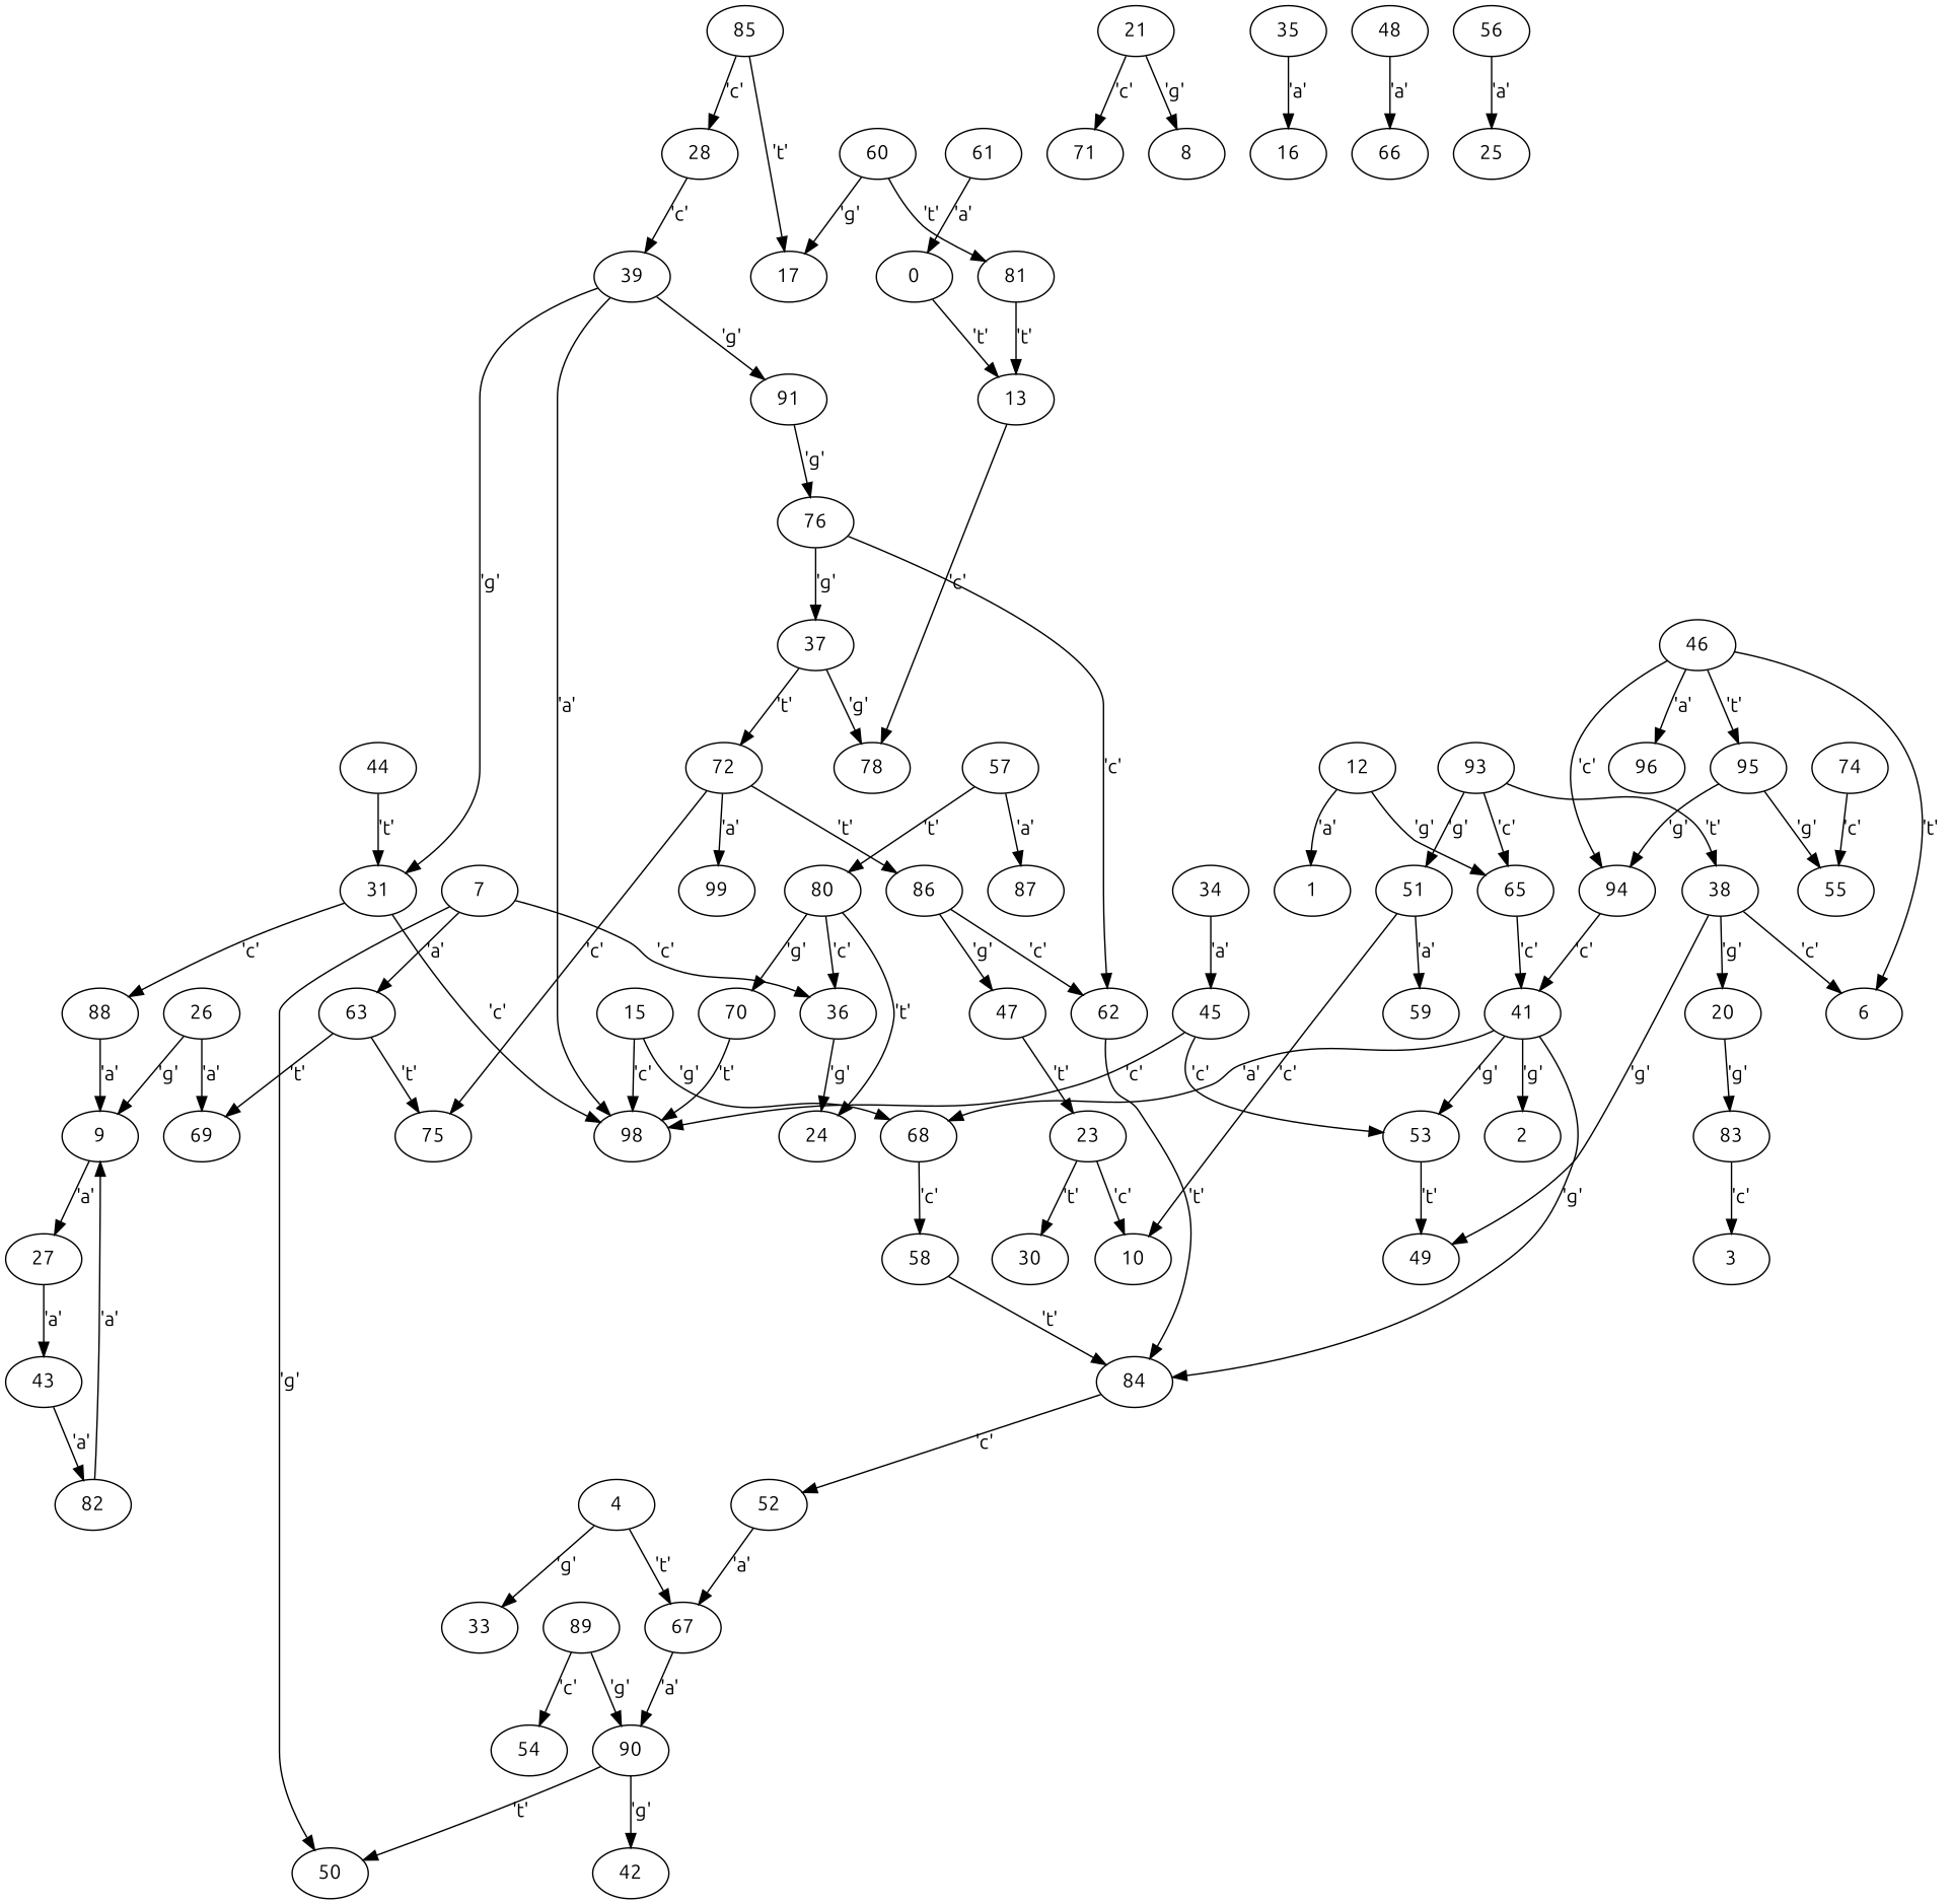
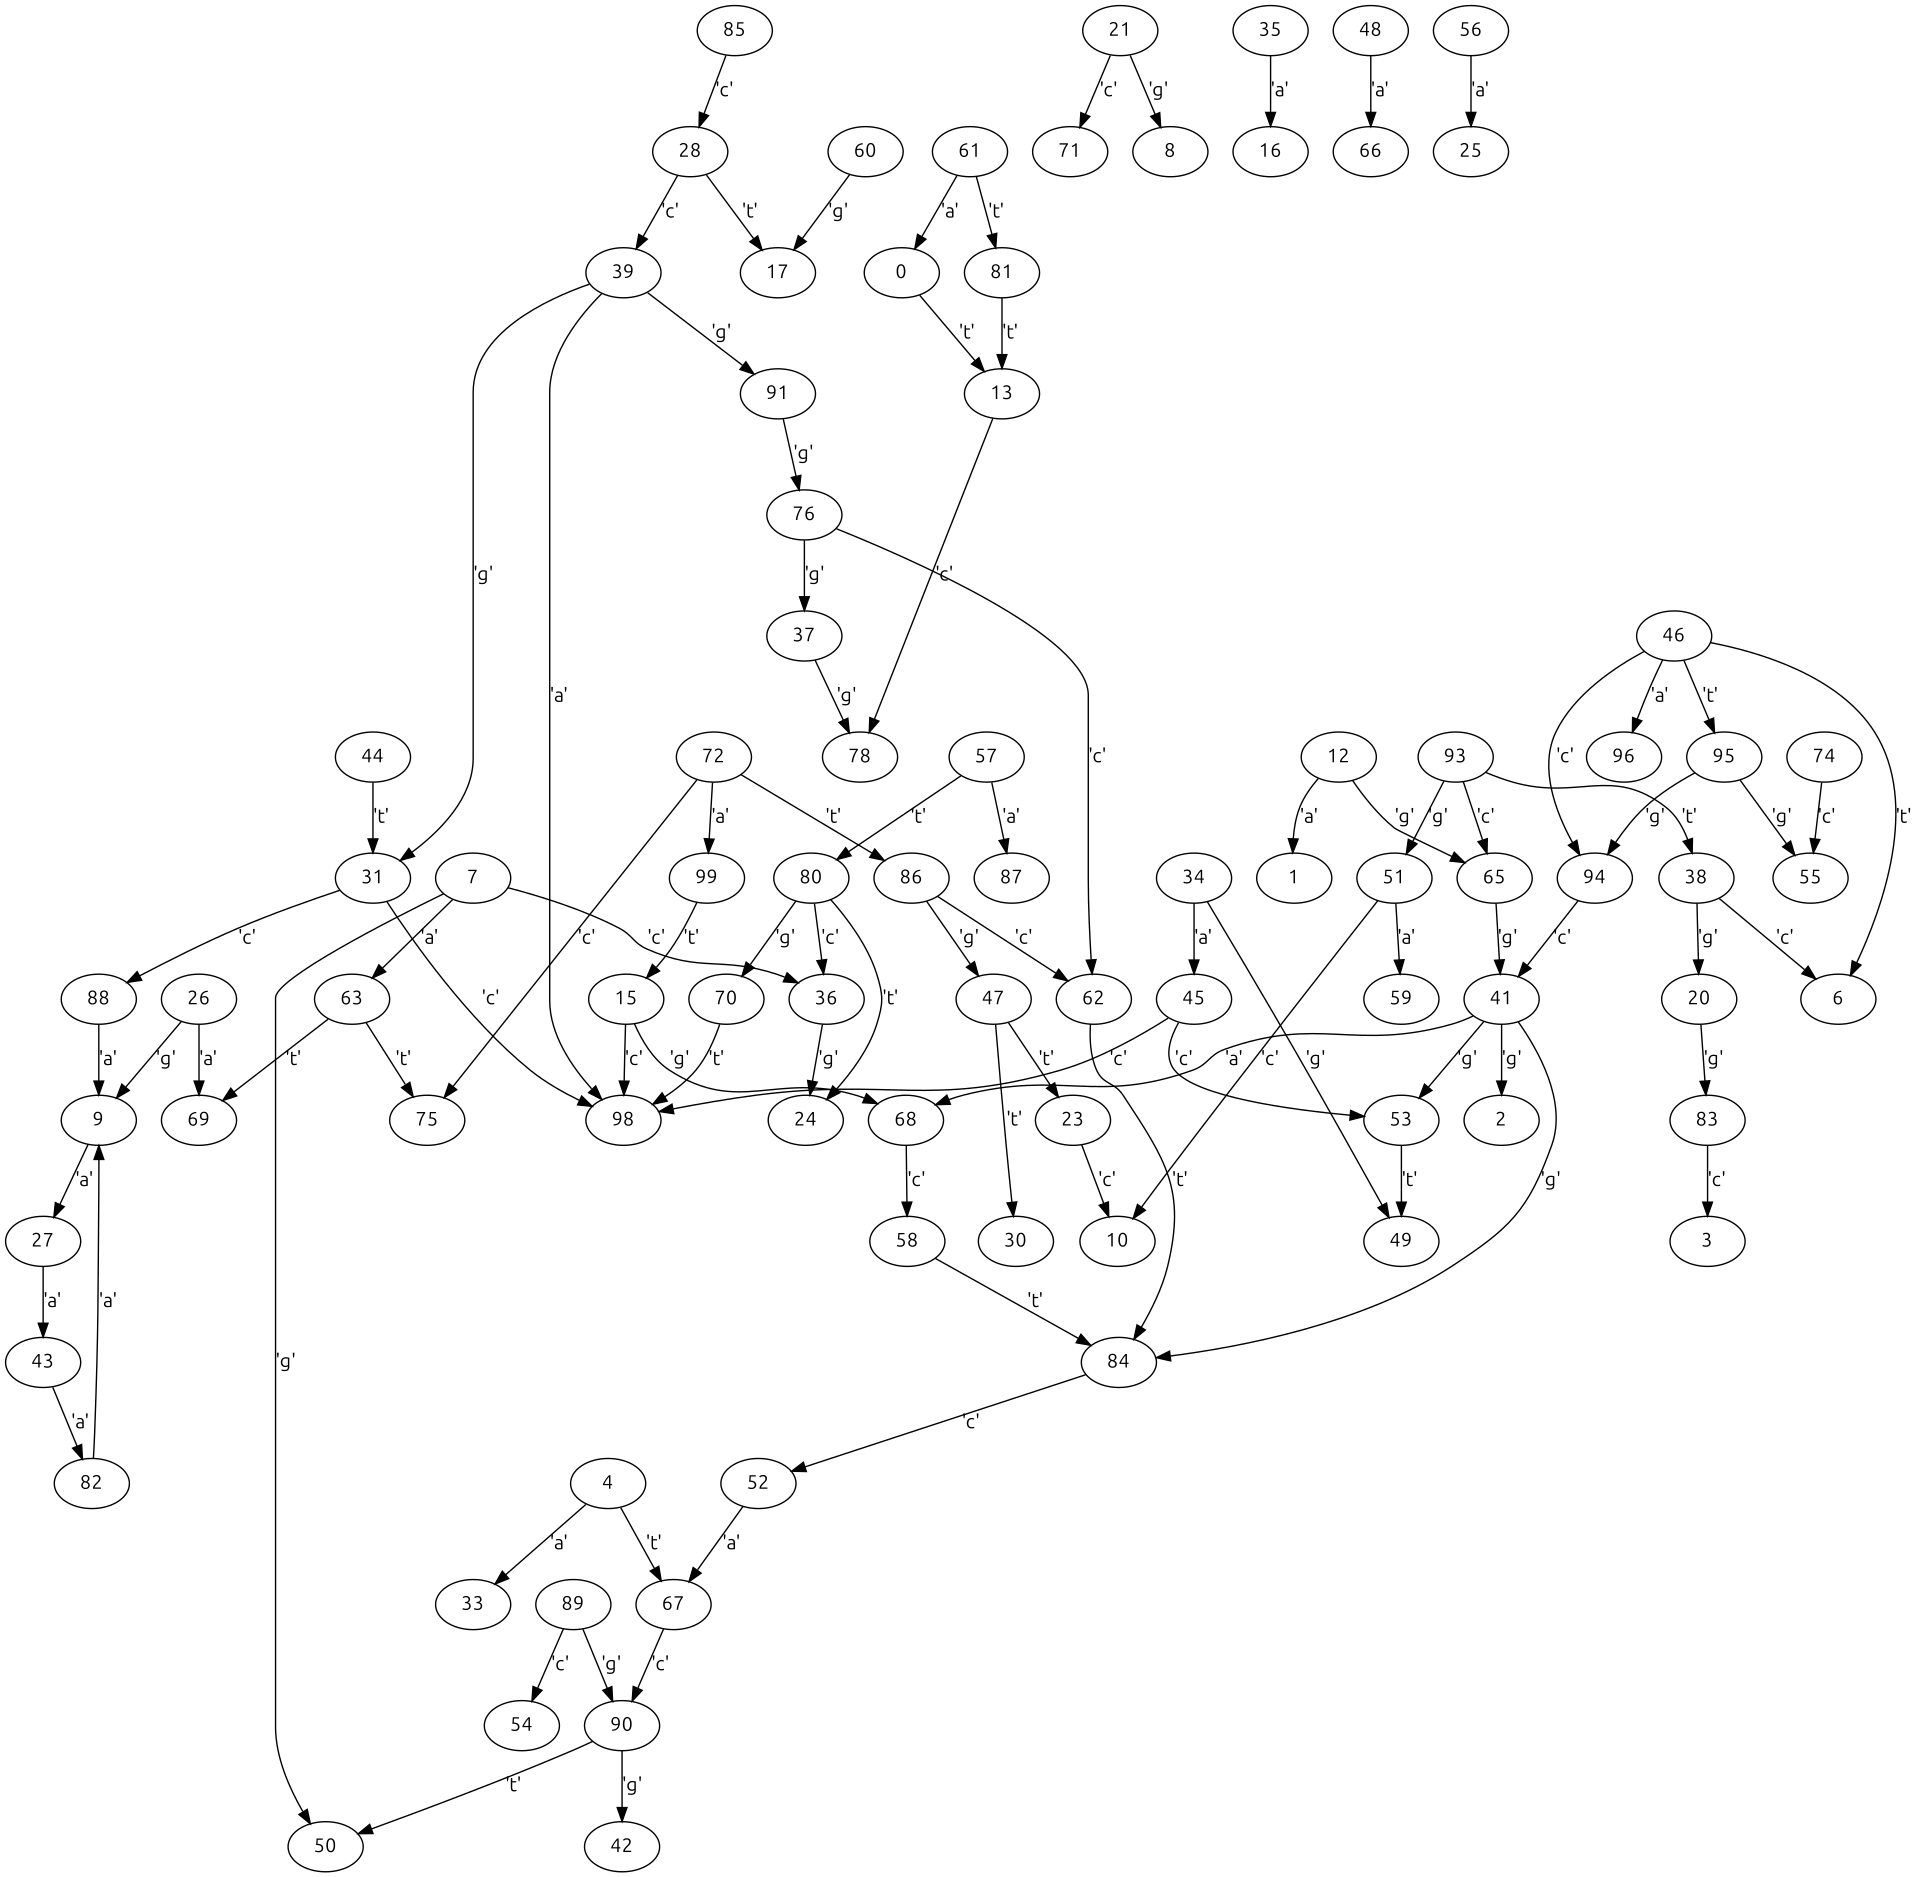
  digraph {
    fontname=Ubuntu
    node [fontname=Ubuntu]
    edge [fontname=Ubuntu]
    0
    13
    78
    88
    9
    27
    43
    82
    4
    67
    n11 [label=33]
    90
    50
    42
    7
    63
    36
    69
    75
    24
    91
    76
    12
    1
    65
    41
    68
    53
    84
    2
    15
    98
    58
    n34 [label=39]
    31
    62
    n37 [label=37]
    20
    83
    3
    21
    71
    8
    23
    30
    10
    26
    28
    17
    34
    45
    49
    35
    16
    38
    6
    52
    44
    46
    94
    96
    95
    55
    47
    48
    66
    51
    59
    56
    25
    57
    80
    87
    70
    60
    81
    61
    72
    99
    86
    74
    85
    89
    54
    93
    0 -> 13 [label="'t'"]
    13 -> 78 [label="'c'"]
    88 -> 9 [label="'a'"]
    9 -> 27 [label="'a'"]
    27 -> 43 [label="'a'"]
    43 -> 82 [label="'a'"]
    82 -> 9 [label="'a'"]
    4 -> 67 [label="'t'"]
-   4 -> n11 [label="'g'"]
-   67 -> 90 [label="'a'"]
+   4 -> n11 [label="'a'"]
+   67 -> 90 [label="'c'"]
    90 -> 50 [label="'t'"]
    90 -> 42 [label="'g'"]
    7 -> 50 [label="'g'"]
    7 -> 63 [label="'a'"]
    7 -> 36 [label="'c'"]
    63 -> 69 [label="'t'"]
    63 -> 75 [label="'t'"]
    36 -> 24 [label="'g'"]
    91 -> 76 [label="'g'"]
    76 -> 62 [label="'c'"]
    76 -> n37 [label="'g'"]
    12 -> 1 [label="'a'"]
    12 -> 65 [label="'g'"]
-   65 -> 41 [label="'c'"]
+   65 -> 41 [label="'g'"]
    41 -> 68 [label="'a'"]
    41 -> 53 [label="'g'"]
    41 -> 84 [label="'g'"]
    41 -> 2 [label="'g'"]
    68 -> 58 [label="'c'"]
    53 -> 49 [label="'t'"]
    84 -> 52 [label="'c'"]
    15 -> 68 [label="'g'"]
    15 -> 98 [label="'c'"]
    58 -> 84 [label="'t'"]
    n34 -> 91 [label="'g'"]
    n34 -> 98 [label="'a'"]
    n34 -> 31 [label="'g'"]
    31 -> 88 [label="'c'"]
    31 -> 98 [label="'c'"]
    62 -> 84 [label="'t'"]
    n37 -> 78 [label="'g'"]
-   n37 -> 72 [label="'t'"]
    20 -> 83 [label="'g'"]
    83 -> 3 [label="'c'"]
    21 -> 71 [label="'c'"]
    21 -> 8 [label="'g'"]
-   23 -> 30 [label="'t'"]
+   47 -> 30 [label="'t'"]
    23 -> 10 [label="'c'"]
    26 -> 9 [label="'g'"]
    26 -> 69 [label="'a'"]
    28 -> n34 [label="'c'"]
-   85 -> 17 [label="'t'"]
+   28 -> 17 [label="'t'"]
    34 -> 45 [label="'a'"]
    45 -> 53 [label="'c'"]
    45 -> 98 [label="'c'"]
    35 -> 16 [label="'a'"]
    38 -> 20 [label="'g'"]
-   38 -> 49 [label="'g'"]
+   34 -> 49 [label="'g'"]
    38 -> 6 [label="'c'"]
    52 -> 67 [label="'a'"]
    44 -> 31 [label="'t'"]
    46 -> 6 [label="'t'"]
    46 -> 94 [label="'c'"]
    46 -> 96 [label="'a'"]
    46 -> 95 [label="'t'"]
    94 -> 41 [label="'c'"]
    95 -> 94 [label="'g'"]
    95 -> 55 [label="'g'"]
    47 -> 23 [label="'t'"]
    48 -> 66 [label="'a'"]
    51 -> 10 [label="'c'"]
    51 -> 59 [label="'a'"]
    56 -> 25 [label="'a'"]
    57 -> 80 [label="'t'"]
    57 -> 87 [label="'a'"]
    80 -> 36 [label="'c'"]
    80 -> 24 [label="'t'"]
    80 -> 70 [label="'g'"]
    70 -> 98 [label="'t'"]
    60 -> 17 [label="'g'"]
-   60 -> 81 [label="'t'"]
+   61 -> 81 [label="'t'"]
    81 -> 13 [label="'t'"]
    61 -> 0 [label="'a'"]
    72 -> 75 [label="'c'"]
    72 -> 99 [label="'a'"]
    72 -> 86 [label="'t'"]
+   99 -> 15 [label="'t'"]
    86 -> 62 [label="'c'"]
    86 -> 47 [label="'g'"]
    74 -> 55 [label="'c'"]
    85 -> 28 [label="'c'"]
    89 -> 90 [label="'g'"]
    89 -> 54 [label="'c'"]
    93 -> 65 [label="'c'"]
    93 -> 38 [label="'t'"]
    93 -> 51 [label="'g'"]
  }
